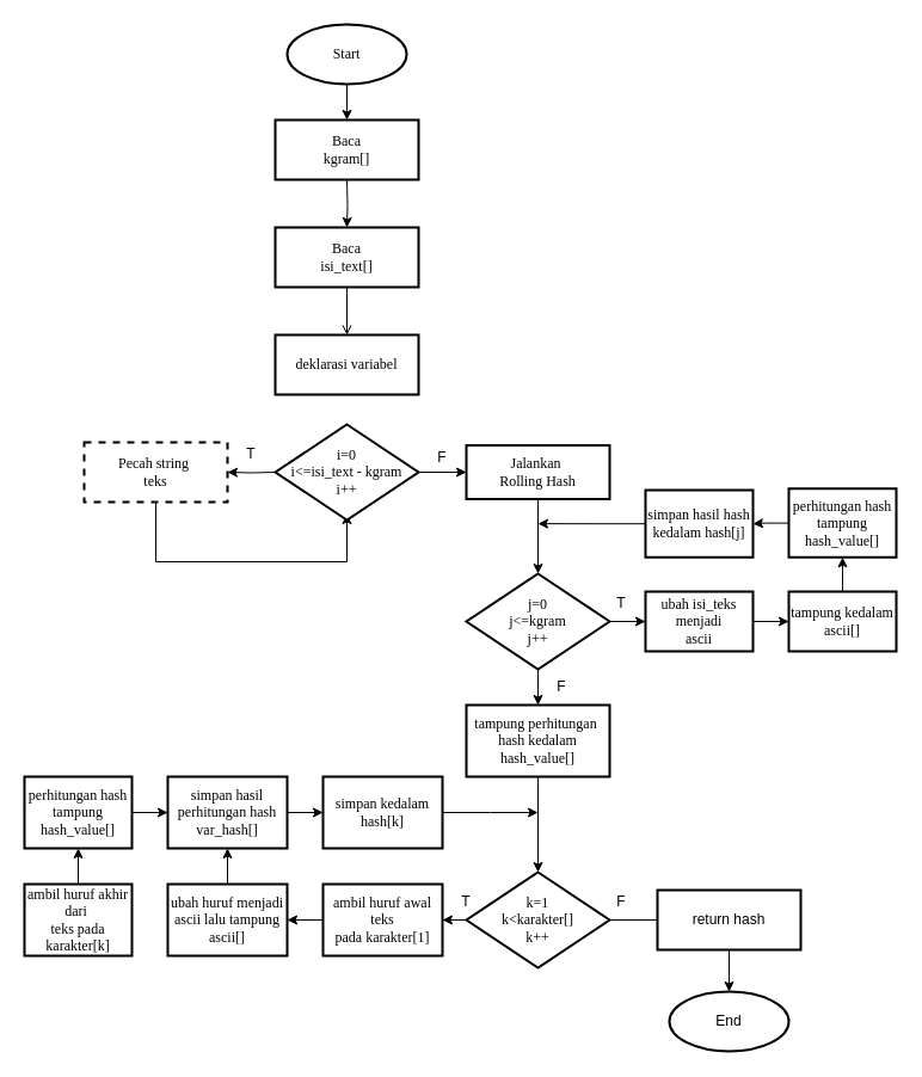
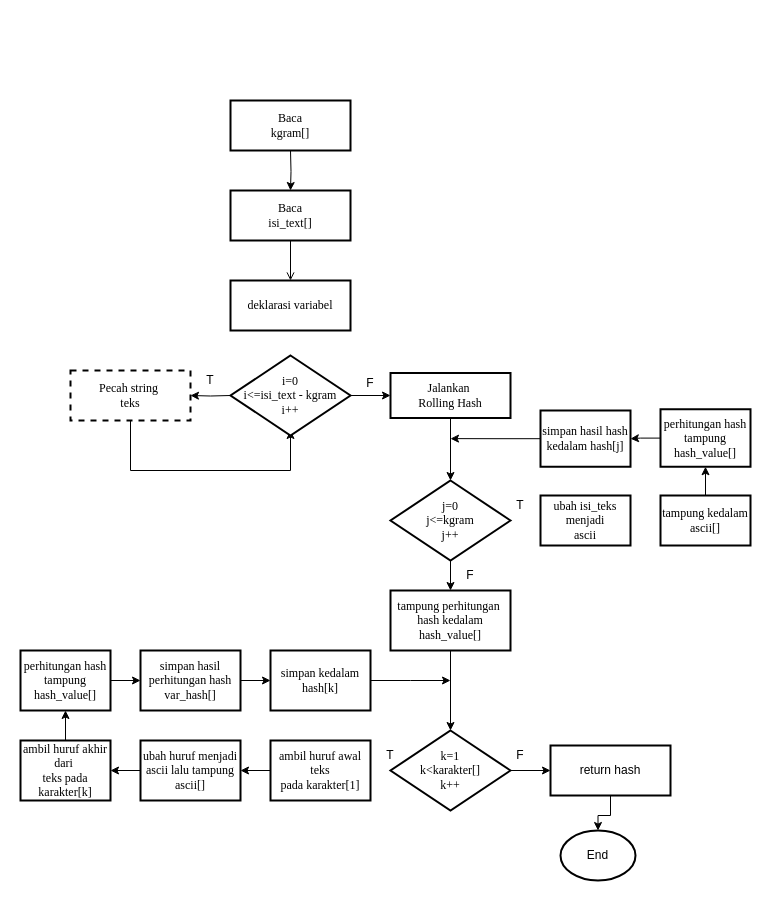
  <mxCell id="0" />
  <mxCell id="1" parent="0" />
- <mxCell id="2" value="" style="edgeStyle=orthogonalEdgeStyle;rounded=0;orthogonalLoop=1;jettySize=auto;html=1;" parent="1" source="3" target="4" edge="1"><mxGeometry relative="1" as="geometry" /></mxCell>
- <mxCell id="3" value="&lt;font face=&quot;Times New Roman&quot;&gt;Start&lt;br&gt;&lt;/font&gt;" style="strokeWidth=2;html=1;shape=mxgraph.flowchart.start_1;whiteSpace=wrap;" parent="1" vertex="1"><mxGeometry x="240" y="20" width="100" height="50" as="geometry" /></mxCell>
  <mxCell id="4" value="&lt;font face=&quot;Times New Roman&quot;&gt;Baca&lt;br&gt;kgram[]&lt;br&gt;&lt;/font&gt;" style="whiteSpace=wrap;html=1;strokeWidth=2;" parent="1" vertex="1"><mxGeometry x="230" y="100" width="120" height="50" as="geometry" /></mxCell>
  <mxCell id="5" value="" style="edgeStyle=orthogonalEdgeStyle;rounded=0;orthogonalLoop=1;jettySize=auto;html=1;" parent="1" target="7" edge="1"><mxGeometry relative="1" as="geometry"><mxPoint x="290" y="150" as="sourcePoint" /></mxGeometry></mxCell>
  <mxCell id="6" value="" style="edgeStyle=orthogonalEdgeStyle;rounded=0;orthogonalLoop=1;jettySize=auto;html=1;endArrow=open;" parent="1" source="7" target="8" edge="1"><mxGeometry relative="1" as="geometry" /></mxCell>
  <mxCell id="7" value="&lt;font face=&quot;Times New Roman&quot;&gt;Baca&lt;br&gt;isi_text[]&lt;br&gt;&lt;/font&gt;" style="whiteSpace=wrap;html=1;strokeWidth=2;" parent="1" vertex="1"><mxGeometry x="230" y="190" width="120" height="50" as="geometry" /></mxCell>
  <mxCell id="8" value="&lt;font face=&quot;Times New Roman&quot;&gt;deklarasi variabel&lt;br&gt;&lt;/font&gt;" style="whiteSpace=wrap;html=1;strokeWidth=2;" parent="1" vertex="1"><mxGeometry x="230" y="280" width="120" height="50" as="geometry" /></mxCell>
  <mxCell id="9" value="" style="edgeStyle=orthogonalEdgeStyle;rounded=0;orthogonalLoop=1;jettySize=auto;html=1;" parent="1" target="11" edge="1"><mxGeometry relative="1" as="geometry"><mxPoint x="230" y="395" as="sourcePoint" /></mxGeometry></mxCell>
  <mxCell id="10" style="edgeStyle=orthogonalEdgeStyle;rounded=0;orthogonalLoop=1;jettySize=auto;html=1;" parent="1" source="11" edge="1"><mxGeometry relative="1" as="geometry"><mxPoint x="290" y="430" as="targetPoint" /><Array as="points"><mxPoint x="130" y="470" /><mxPoint x="290" y="470" /></Array></mxGeometry></mxCell>
  <mxCell id="11" value="&lt;font face=&quot;Times New Roman&quot;&gt;Pecah string&amp;nbsp;&lt;br&gt;teks&lt;br&gt;&lt;/font&gt;" style="whiteSpace=wrap;html=1;strokeWidth=2;dashed=1;" parent="1" vertex="1"><mxGeometry x="70" y="370" width="120" height="50" as="geometry" /></mxCell>
  <mxCell id="12" value="" style="edgeStyle=orthogonalEdgeStyle;rounded=0;orthogonalLoop=1;jettySize=auto;html=1;" parent="1" source="13" target="16" edge="1"><mxGeometry relative="1" as="geometry" /></mxCell>
  <mxCell id="13" value="&lt;font face=&quot;Times New Roman&quot;&gt;i=0&lt;br&gt;i&amp;lt;=isi_text - kgram&lt;br&gt;i++&lt;br&gt;&lt;/font&gt;" style="rhombus;whiteSpace=wrap;html=1;strokeWidth=2;" parent="1" vertex="1"><mxGeometry x="230" y="355" width="120" height="80" as="geometry" /></mxCell>
  <mxCell id="14" value="T" style="text;html=1;strokeColor=none;fillColor=none;align=center;verticalAlign=middle;whiteSpace=wrap;rounded=0;" parent="1" vertex="1"><mxGeometry x="190" y="370" width="40" height="20" as="geometry" /></mxCell>
  <mxCell id="15" value="" style="edgeStyle=orthogonalEdgeStyle;rounded=0;orthogonalLoop=1;jettySize=auto;html=1;" parent="1" source="16" target="20" edge="1"><mxGeometry relative="1" as="geometry" /></mxCell>
  <mxCell id="16" value="&lt;font face=&quot;Times New Roman&quot;&gt;Jalankan&amp;nbsp;&lt;br&gt;Rolling Hash&lt;/font&gt;" style="whiteSpace=wrap;html=1;strokeWidth=2;" parent="1" vertex="1"><mxGeometry x="390" y="372.5" width="120" height="45" as="geometry" /></mxCell>
  <mxCell id="17" value="F" style="text;html=1;strokeColor=none;fillColor=none;align=center;verticalAlign=middle;whiteSpace=wrap;rounded=0;" parent="1" vertex="1"><mxGeometry x="350" y="372.5" width="40" height="20" as="geometry" /></mxCell>
- <mxCell id="18" value="" style="edgeStyle=orthogonalEdgeStyle;rounded=0;orthogonalLoop=1;jettySize=auto;html=1;" parent="1" source="20" target="22" edge="1"><mxGeometry relative="1" as="geometry" /></mxCell>
  <mxCell id="19" value="" style="edgeStyle=orthogonalEdgeStyle;rounded=0;orthogonalLoop=1;jettySize=auto;html=1;" parent="1" source="20" target="31" edge="1"><mxGeometry relative="1" as="geometry" /></mxCell>
  <mxCell id="20" value="&lt;font face=&quot;Times New Roman&quot;&gt;j=0&lt;br&gt;j&amp;lt;=kgram&lt;br&gt;j++&lt;/font&gt;" style="rhombus;whiteSpace=wrap;html=1;strokeWidth=2;" parent="1" vertex="1"><mxGeometry x="390" y="480" width="120" height="80" as="geometry" /></mxCell>
- <mxCell id="21" value="" style="edgeStyle=orthogonalEdgeStyle;rounded=0;orthogonalLoop=1;jettySize=auto;html=1;" parent="1" source="22" target="25" edge="1"><mxGeometry relative="1" as="geometry" /></mxCell>
  <mxCell id="22" value="&lt;font face=&quot;Times New Roman&quot;&gt;ubah isi_teks menjadi&lt;br&gt;ascii&lt;br&gt;&lt;/font&gt;" style="whiteSpace=wrap;html=1;strokeWidth=2;" parent="1" vertex="1"><mxGeometry x="540" y="495" width="90" height="50" as="geometry" /></mxCell>
  <mxCell id="23" value="T" style="text;html=1;strokeColor=none;fillColor=none;align=center;verticalAlign=middle;whiteSpace=wrap;rounded=0;" parent="1" vertex="1"><mxGeometry x="500" y="495" width="40" height="20" as="geometry" /></mxCell>
  <mxCell id="24" value="" style="edgeStyle=orthogonalEdgeStyle;rounded=0;orthogonalLoop=1;jettySize=auto;html=1;" parent="1" source="25" target="27" edge="1"><mxGeometry relative="1" as="geometry" /></mxCell>
  <mxCell id="25" value="&lt;font face=&quot;Times New Roman&quot;&gt;tampung kedalam&lt;br&gt;ascii[]&lt;/font&gt;" style="whiteSpace=wrap;html=1;strokeWidth=2;" parent="1" vertex="1"><mxGeometry x="660" y="495" width="90" height="50" as="geometry" /></mxCell>
  <mxCell id="26" value="" style="edgeStyle=orthogonalEdgeStyle;rounded=0;orthogonalLoop=1;jettySize=auto;html=1;" parent="1" source="27" target="29" edge="1"><mxGeometry relative="1" as="geometry" /></mxCell>
  <mxCell id="27" value="&lt;font face=&quot;Times New Roman&quot;&gt;perhitungan hash&lt;br&gt;tampung&lt;br&gt;hash_value[]&lt;/font&gt;" style="whiteSpace=wrap;html=1;strokeWidth=2;" parent="1" vertex="1"><mxGeometry x="660" y="408.75" width="90" height="57.5" as="geometry" /></mxCell>
  <mxCell id="28" style="edgeStyle=orthogonalEdgeStyle;rounded=0;orthogonalLoop=1;jettySize=auto;html=1;" parent="1" source="29" edge="1"><mxGeometry relative="1" as="geometry"><mxPoint x="450" y="438.125" as="targetPoint" /></mxGeometry></mxCell>
  <mxCell id="29" value="&lt;font face=&quot;Times New Roman&quot;&gt;simpan hasil hash&lt;br&gt;kedalam hash[j]&lt;/font&gt;" style="whiteSpace=wrap;html=1;strokeWidth=2;" parent="1" vertex="1"><mxGeometry x="540" y="410" width="90" height="56.25" as="geometry" /></mxCell>
  <mxCell id="30" value="" style="edgeStyle=orthogonalEdgeStyle;rounded=0;orthogonalLoop=1;jettySize=auto;html=1;" parent="1" source="31" target="35" edge="1"><mxGeometry relative="1" as="geometry" /></mxCell>
  <mxCell id="31" value="&lt;font face=&quot;Times New Roman&quot;&gt;tampung perhitungan&amp;nbsp;&lt;br&gt;hash kedalam&lt;br&gt;hash_value[]&lt;/font&gt;" style="whiteSpace=wrap;html=1;strokeWidth=2;" parent="1" vertex="1"><mxGeometry x="390" y="590" width="120" height="60" as="geometry" /></mxCell>
  <mxCell id="32" value="F" style="text;html=1;strokeColor=none;fillColor=none;align=center;verticalAlign=middle;whiteSpace=wrap;rounded=0;" parent="1" vertex="1"><mxGeometry x="450" y="565" width="40" height="20" as="geometry" /></mxCell>
- <mxCell id="33" value="" style="edgeStyle=orthogonalEdgeStyle;rounded=0;orthogonalLoop=1;jettySize=auto;html=1;" parent="1" source="35" target="37" edge="1"><mxGeometry relative="1" as="geometry" /></mxCell>
- <mxCell id="34" value="" style="edgeStyle=orthogonalEdgeStyle;rounded=0;orthogonalLoop=1;jettySize=auto;html=1;endArrow=none;" parent="1" source="35" target="50" edge="1"><mxGeometry relative="1" as="geometry" /></mxCell>
+ <mxCell id="34" value="" style="edgeStyle=orthogonalEdgeStyle;rounded=0;orthogonalLoop=1;jettySize=auto;html=1;" parent="1" source="35" target="50" edge="1"><mxGeometry relative="1" as="geometry" /></mxCell>
  <mxCell id="35" value="&lt;font face=&quot;Times New Roman&quot;&gt;k=1&lt;br&gt;k&amp;lt;karakter[]&lt;br&gt;k++&lt;/font&gt;" style="rhombus;whiteSpace=wrap;html=1;strokeWidth=2;" parent="1" vertex="1"><mxGeometry x="390" y="730" width="120" height="80" as="geometry" /></mxCell>
  <mxCell id="36" value="" style="edgeStyle=orthogonalEdgeStyle;rounded=0;orthogonalLoop=1;jettySize=auto;html=1;" parent="1" source="37" target="39" edge="1"><mxGeometry relative="1" as="geometry" /></mxCell>
  <mxCell id="37" value="&lt;font face=&quot;Times New Roman&quot;&gt;ambil huruf awal teks&lt;br&gt;pada karakter[1]&lt;/font&gt;" style="whiteSpace=wrap;html=1;strokeWidth=2;" parent="1" vertex="1"><mxGeometry x="270" y="740" width="100" height="60" as="geometry" /></mxCell>
- <mxCell id="38" value="" style="edgeStyle=orthogonalEdgeStyle;rounded=0;orthogonalLoop=1;jettySize=auto;html=1;" parent="1" source="39" target="46" edge="1"><mxGeometry relative="1" as="geometry" /></mxCell>
+ <mxCell id="38" value="" style="edgeStyle=orthogonalEdgeStyle;rounded=0;orthogonalLoop=1;jettySize=auto;html=1;" parent="1" source="39" target="42" edge="1"><mxGeometry relative="1" as="geometry" /></mxCell>
  <mxCell id="39" value="&lt;font face=&quot;Times New Roman&quot;&gt;ubah huruf menjadi&lt;br&gt;ascii lalu tampung&lt;br&gt;ascii[]&lt;/font&gt;" style="whiteSpace=wrap;html=1;strokeWidth=2;" parent="1" vertex="1"><mxGeometry x="140" y="740" width="100" height="60" as="geometry" /></mxCell>
  <mxCell id="40" value="T" style="text;html=1;strokeColor=none;fillColor=none;align=center;verticalAlign=middle;whiteSpace=wrap;rounded=0;" parent="1" vertex="1"><mxGeometry x="370" y="745" width="40" height="20" as="geometry" /></mxCell>
  <mxCell id="41" value="" style="edgeStyle=orthogonalEdgeStyle;rounded=0;orthogonalLoop=1;jettySize=auto;html=1;" parent="1" source="42" target="44" edge="1"><mxGeometry relative="1" as="geometry" /></mxCell>
  <mxCell id="42" value="&lt;font face=&quot;Times New Roman&quot;&gt;ambil huruf akhir dari&amp;nbsp;&lt;br&gt;teks pada karakter[k]&lt;/font&gt;" style="whiteSpace=wrap;html=1;strokeWidth=2;" parent="1" vertex="1"><mxGeometry y="740" width="90" height="60" as="geometry" x="20" /></mxCell>
  <mxCell id="43" value="" style="edgeStyle=orthogonalEdgeStyle;rounded=0;orthogonalLoop=1;jettySize=auto;html=1;" parent="1" source="44" target="46" edge="1"><mxGeometry relative="1" as="geometry" /></mxCell>
  <mxCell id="44" value="&lt;font face=&quot;Times New Roman&quot;&gt;perhitungan hash&lt;br&gt;tampung&lt;br&gt;hash_value[]&lt;/font&gt;" style="whiteSpace=wrap;html=1;strokeWidth=2;" parent="1" vertex="1"><mxGeometry y="650" width="90" height="60" as="geometry" x="20" /></mxCell>
  <mxCell id="45" value="" style="edgeStyle=orthogonalEdgeStyle;rounded=0;orthogonalLoop=1;jettySize=auto;html=1;" parent="1" source="46" target="48" edge="1"><mxGeometry relative="1" as="geometry" /></mxCell>
  <mxCell id="46" value="&lt;font face=&quot;Times New Roman&quot;&gt;simpan hasil perhitungan hash&lt;br&gt;var_hash[]&lt;/font&gt;" style="whiteSpace=wrap;html=1;strokeWidth=2;" parent="1" vertex="1"><mxGeometry x="140" y="650" width="100" height="60" as="geometry" /></mxCell>
  <mxCell id="47" style="edgeStyle=orthogonalEdgeStyle;rounded=0;orthogonalLoop=1;jettySize=auto;html=1;" parent="1" source="48" edge="1"><mxGeometry relative="1" as="geometry"><mxPoint x="450" y="680" as="targetPoint" /></mxGeometry></mxCell>
  <mxCell id="48" value="&lt;font face=&quot;Times New Roman&quot;&gt;simpan kedalam&lt;br&gt;hash[k]&lt;/font&gt;" style="whiteSpace=wrap;html=1;strokeWidth=2;" parent="1" vertex="1"><mxGeometry x="270" y="650" width="100" height="60" as="geometry" /></mxCell>
  <mxCell id="49" style="edgeStyle=orthogonalEdgeStyle;rounded=0;orthogonalLoop=1;jettySize=auto;html=1;entryX=0.5;entryY=0;entryDx=0;entryDy=0;entryPerimeter=0;" parent="1" source="50" target="52" edge="1"><mxGeometry relative="1" as="geometry" /></mxCell>
  <mxCell id="50" value="return hash" style="whiteSpace=wrap;html=1;strokeWidth=2;" parent="1" vertex="1"><mxGeometry x="550" y="745" width="120" height="50" as="geometry" /></mxCell>
  <mxCell id="51" value="F" style="text;html=1;strokeColor=none;fillColor=none;align=center;verticalAlign=middle;whiteSpace=wrap;rounded=0;" parent="1" vertex="1"><mxGeometry x="500" y="745" width="40" height="20" as="geometry" /></mxCell>
- <mxCell id="52" value="End" style="strokeWidth=2;html=1;shape=mxgraph.flowchart.start_1;whiteSpace=wrap;" parent="1" vertex="1"><mxGeometry x="560" y="830" width="100" height="50" as="geometry" /></mxCell>
+ <mxCell id="52" value="End" style="strokeWidth=2;html=1;shape=mxgraph.flowchart.start_1;whiteSpace=wrap;" parent="1" vertex="1"><mxGeometry x="560" y="830" width="75" height="50" as="geometry" /></mxCell>
